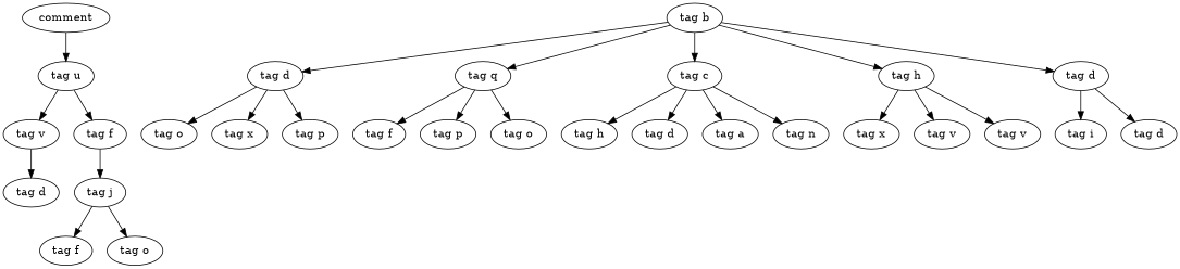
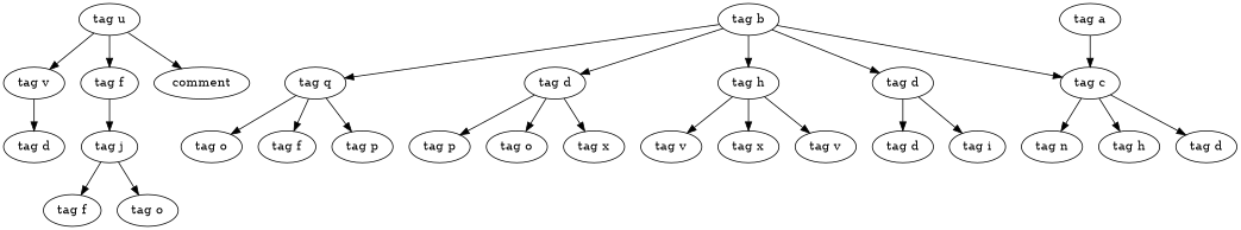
  digraph {
    n1 [label="tag u"]
    n2 [label="tag v"]
    n3 [label="tag f"]
    n4 [label=comment]
    n5 [label="tag d"]
    n6 [label="tag j"]
    n7 [label="tag b"]
    n8 [label="tag d"]
    n9 [label="tag q"]
    n10 [label="tag c"]
    n11 [label="tag h"]
    n12 [label="tag d"]
    n13 [label="tag f"]
    n14 [label="tag o"]
    n15 [label="tag o"]
    n16 [label="tag x"]
    n17 [label="tag p"]
    n18 [label="tag f"]
    n19 [label="tag p"]
    n20 [label="tag o"]
    n21 [label="tag h"]
    n22 [label="tag d"]
    n23 [label="tag a"]
    n24 [label="tag n"]
    n25 [label="tag x"]
    n26 [label="tag v"]
    n27 [label="tag v"]
    n28 [label="tag i"]
    n29 [label="tag d"]
    n1 -> n2
    n1 -> n3
-   n4 -> n1
+   n1 -> n4
    n2 -> n5
    n3 -> n6
    n6 -> n13
    n6 -> n14
    n7 -> n8
    n7 -> n9
    n7 -> n10
    n7 -> n11
    n7 -> n12
    n8 -> n15
    n8 -> n16
    n8 -> n17
    n9 -> n18
    n9 -> n19
    n9 -> n20
    n10 -> n21
    n10 -> n22
-   n10 -> n23
+   n23 -> n10
    n10 -> n24
    n11 -> n25
    n11 -> n26
    n11 -> n27
    n12 -> n28
    n12 -> n29
  }
